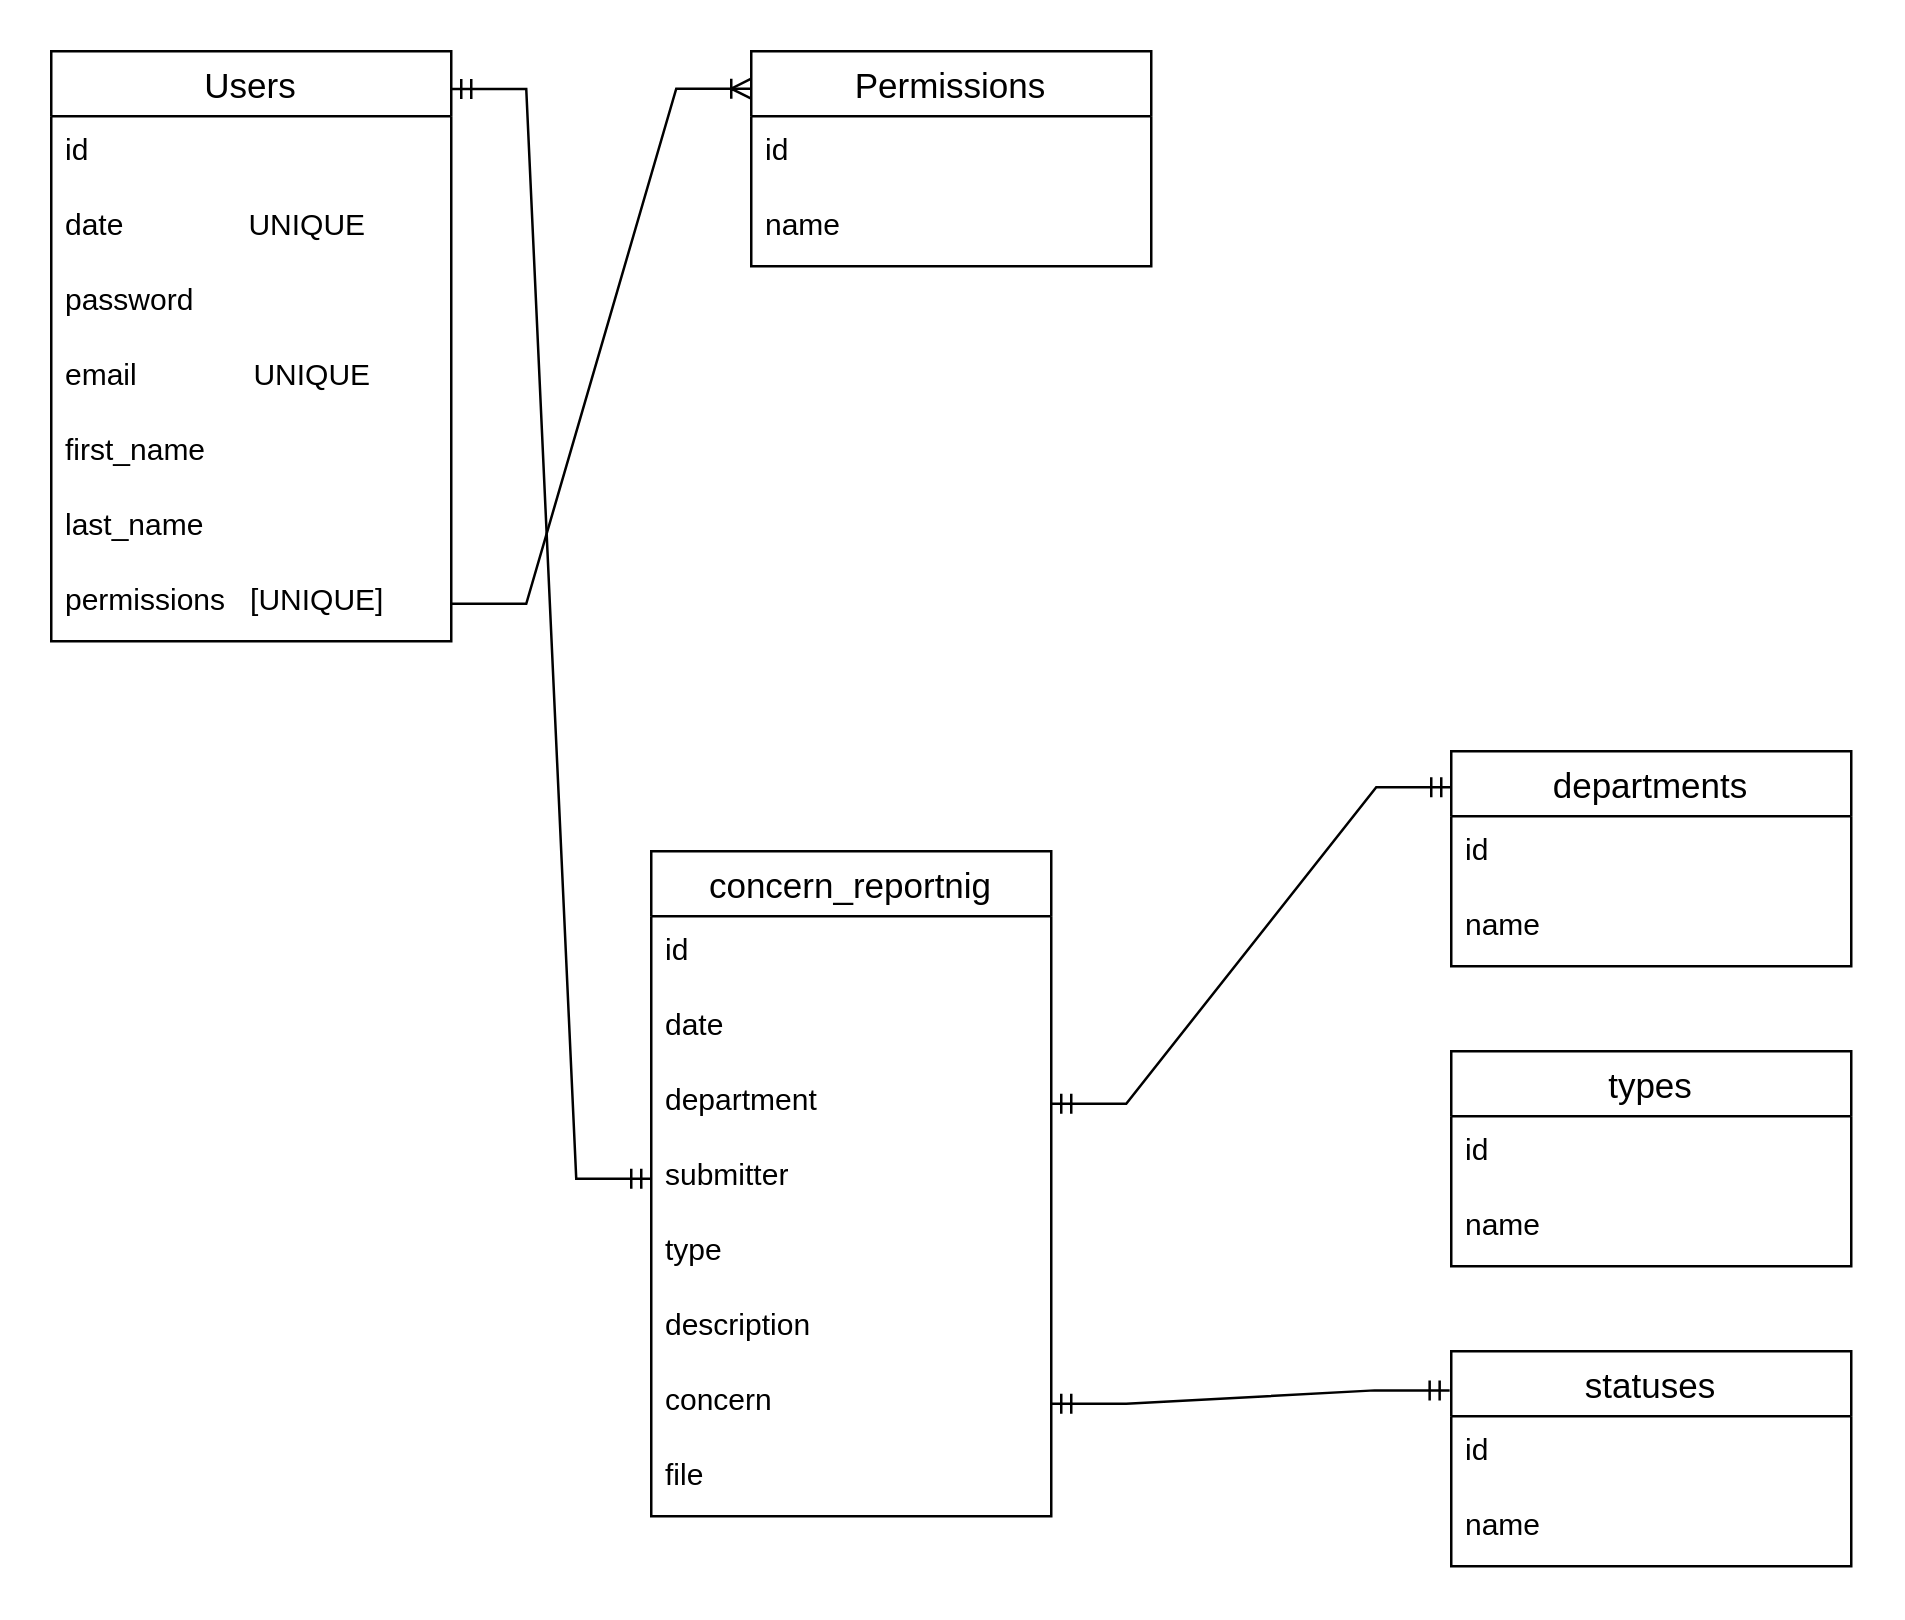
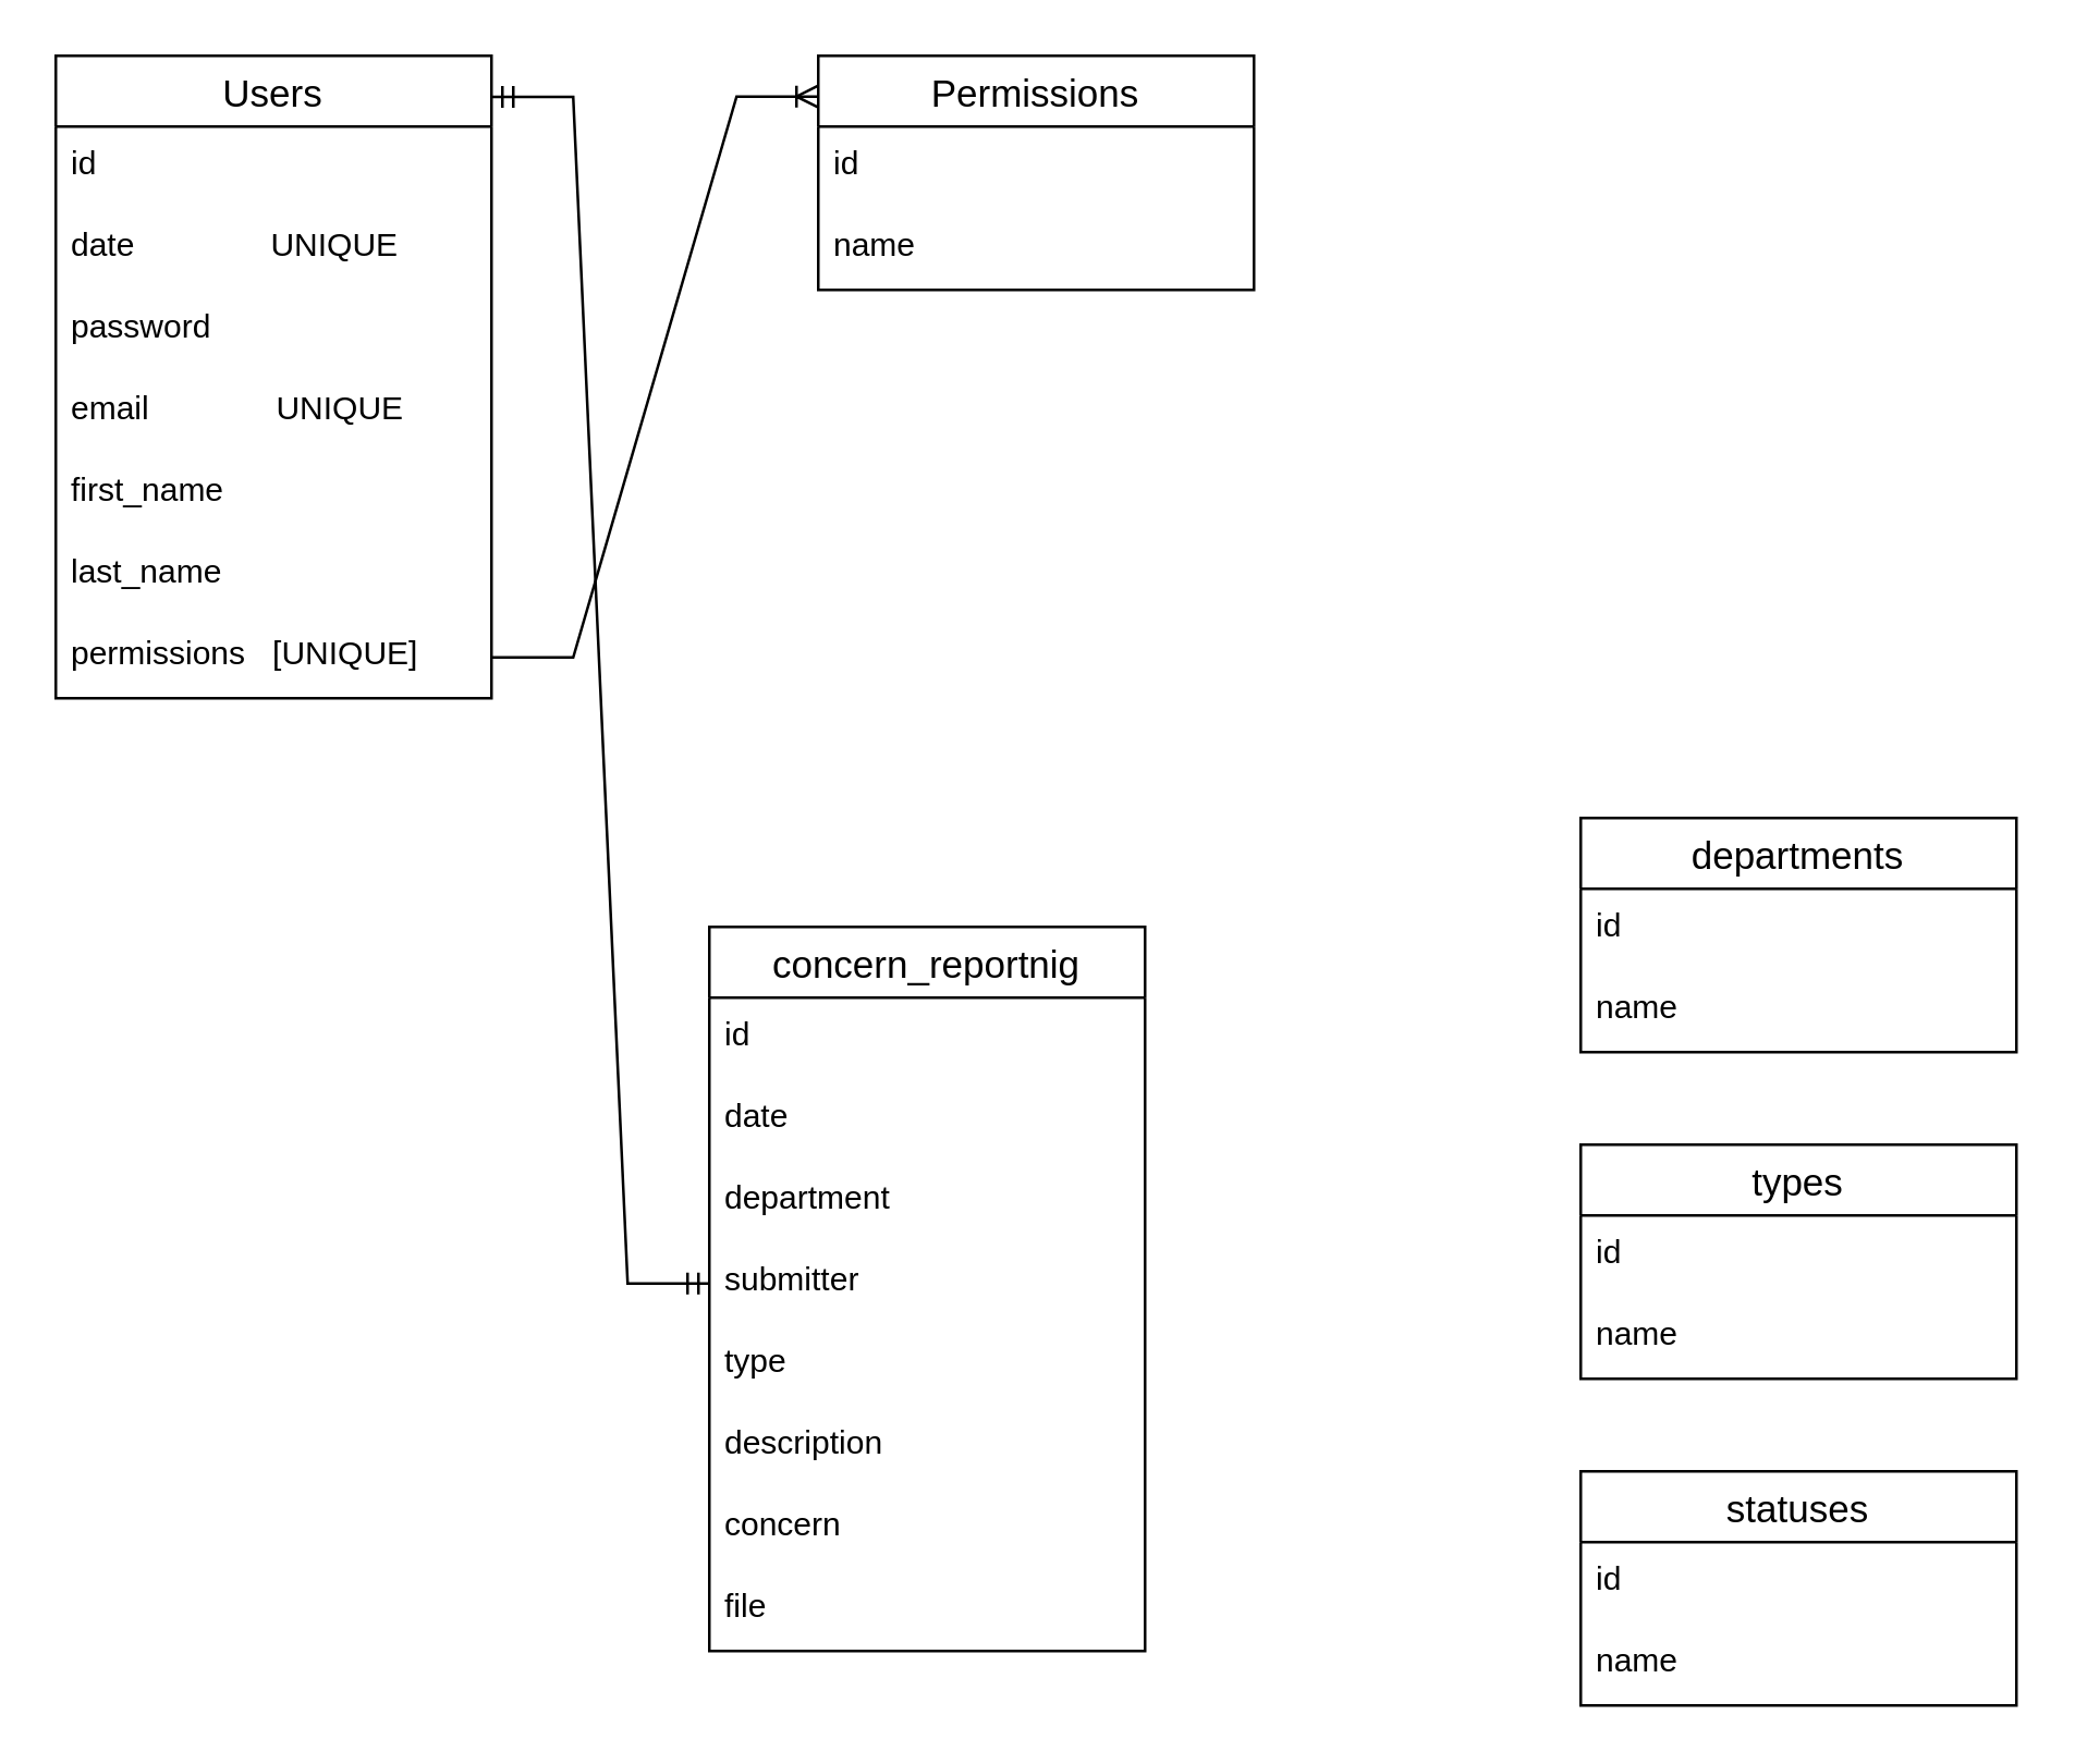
  <mxCell id="0" />
  <mxCell id="1" parent="0" />
  <mxCell id="2" value="Users" style="swimlane;fontStyle=0;childLayout=stackLayout;horizontal=1;startSize=26;horizontalStack=0;resizeParent=1;resizeParentMax=0;resizeLast=0;collapsible=1;marginBottom=0;align=center;fontSize=14;" parent="1" vertex="1"><mxGeometry x="20" y="20" width="160" height="236" as="geometry" /></mxCell>
  <mxCell id="3" value="id" style="text;strokeColor=none;fillColor=none;spacingLeft=4;spacingRight=4;overflow=hidden;rotatable=0;points=[[0,0.5],[1,0.5]];portConstraint=eastwest;fontSize=12;" parent="2" vertex="1"><mxGeometry y="26" width="160" height="30" as="geometry" /></mxCell>
  <mxCell id="4" value="date               UNIQUE" style="text;strokeColor=none;fillColor=none;spacingLeft=4;spacingRight=4;overflow=hidden;rotatable=0;points=[[0,0.5],[1,0.5]];portConstraint=eastwest;fontSize=12;" parent="2" vertex="1"><mxGeometry y="56" width="160" height="30" as="geometry" /></mxCell>
  <mxCell id="5" value="password" style="text;strokeColor=none;fillColor=none;spacingLeft=4;spacingRight=4;overflow=hidden;rotatable=0;points=[[0,0.5],[1,0.5]];portConstraint=eastwest;fontSize=12;" parent="2" vertex="1"><mxGeometry y="86" width="160" height="30" as="geometry" /></mxCell>
  <mxCell id="6" value="email              UNIQUE" style="text;strokeColor=none;fillColor=none;spacingLeft=4;spacingRight=4;overflow=hidden;rotatable=0;points=[[0,0.5],[1,0.5]];portConstraint=eastwest;fontSize=12;" parent="2" vertex="1"><mxGeometry y="116" width="160" height="30" as="geometry" /></mxCell>
  <mxCell id="7" value="first_name" style="text;strokeColor=none;fillColor=none;spacingLeft=4;spacingRight=4;overflow=hidden;rotatable=0;points=[[0,0.5],[1,0.5]];portConstraint=eastwest;fontSize=12;" parent="2" vertex="1"><mxGeometry y="146" width="160" height="30" as="geometry" /></mxCell>
  <mxCell id="8" value="last_name" style="text;strokeColor=none;fillColor=none;spacingLeft=4;spacingRight=4;overflow=hidden;rotatable=0;points=[[0,0.5],[1,0.5]];portConstraint=eastwest;fontSize=12;" parent="2" vertex="1"><mxGeometry y="176" width="160" height="30" as="geometry" /></mxCell>
  <mxCell id="9" value="permissions   [UNIQUE]" style="text;strokeColor=none;fillColor=none;spacingLeft=4;spacingRight=4;overflow=hidden;rotatable=0;points=[[0,0.5],[1,0.5]];portConstraint=eastwest;fontSize=12;" parent="2" vertex="1"><mxGeometry y="206" width="160" height="30" as="geometry" /></mxCell>
  <mxCell id="10" value="" style="edgeStyle=entityRelationEdgeStyle;fontSize=12;html=1;endArrow=ERoneToMany;rounded=0;entryX=0;entryY=0.174;entryDx=0;entryDy=0;entryPerimeter=0;" parent="1" source="9" target="11" edge="1"><mxGeometry width="100" height="100" relative="1" as="geometry"><mxPoint x="220" y="280" as="sourcePoint" /><mxPoint x="320" y="180" as="targetPoint" /></mxGeometry></mxCell>
  <mxCell id="11" value="Permissions" style="swimlane;fontStyle=0;childLayout=stackLayout;horizontal=1;startSize=26;horizontalStack=0;resizeParent=1;resizeParentMax=0;resizeLast=0;collapsible=1;marginBottom=0;align=center;fontSize=14;" parent="1" vertex="1"><mxGeometry x="300" y="20" width="160" height="86" as="geometry" /></mxCell>
  <mxCell id="12" value="id" style="text;strokeColor=none;fillColor=none;spacingLeft=4;spacingRight=4;overflow=hidden;rotatable=0;points=[[0,0.5],[1,0.5]];portConstraint=eastwest;fontSize=12;" parent="11" vertex="1"><mxGeometry y="26" width="160" height="30" as="geometry" /></mxCell>
  <mxCell id="13" value="name" style="text;strokeColor=none;fillColor=none;spacingLeft=4;spacingRight=4;overflow=hidden;rotatable=0;points=[[0,0.5],[1,0.5]];portConstraint=eastwest;fontSize=12;" parent="11" vertex="1"><mxGeometry y="56" width="160" height="30" as="geometry" /></mxCell>
  <mxCell id="14" value="concern_reportnig" style="swimlane;fontStyle=0;childLayout=stackLayout;horizontal=1;startSize=26;horizontalStack=0;resizeParent=1;resizeParentMax=0;resizeLast=0;collapsible=1;marginBottom=0;align=center;fontSize=14;" parent="1" vertex="1"><mxGeometry x="260" y="340" width="160" height="266" as="geometry" /></mxCell>
  <mxCell id="15" value="id" style="text;strokeColor=none;fillColor=none;spacingLeft=4;spacingRight=4;overflow=hidden;rotatable=0;points=[[0,0.5],[1,0.5]];portConstraint=eastwest;fontSize=12;" parent="14" vertex="1"><mxGeometry y="26" width="160" height="30" as="geometry" /></mxCell>
  <mxCell id="16" value="date" style="text;strokeColor=none;fillColor=none;spacingLeft=4;spacingRight=4;overflow=hidden;rotatable=0;points=[[0,0.5],[1,0.5]];portConstraint=eastwest;fontSize=12;" parent="14" vertex="1"><mxGeometry y="56" width="160" height="30" as="geometry" /></mxCell>
  <mxCell id="17" value="department" style="text;strokeColor=none;fillColor=none;spacingLeft=4;spacingRight=4;overflow=hidden;rotatable=0;points=[[0,0.5],[1,0.5]];portConstraint=eastwest;fontSize=12;" parent="14" vertex="1"><mxGeometry y="86" width="160" height="30" as="geometry" /></mxCell>
  <mxCell id="18" value="submitter" style="text;strokeColor=none;fillColor=none;spacingLeft=4;spacingRight=4;overflow=hidden;rotatable=0;points=[[0,0.5],[1,0.5]];portConstraint=eastwest;fontSize=12;" parent="14" vertex="1"><mxGeometry y="116" width="160" height="30" as="geometry" /></mxCell>
  <mxCell id="19" value="type" style="text;strokeColor=none;fillColor=none;spacingLeft=4;spacingRight=4;overflow=hidden;rotatable=0;points=[[0,0.5],[1,0.5]];portConstraint=eastwest;fontSize=12;" parent="14" vertex="1"><mxGeometry y="146" width="160" height="30" as="geometry" /></mxCell>
  <mxCell id="20" value="description" style="text;strokeColor=none;fillColor=none;spacingLeft=4;spacingRight=4;overflow=hidden;rotatable=0;points=[[0,0.5],[1,0.5]];portConstraint=eastwest;fontSize=12;" parent="14" vertex="1"><mxGeometry y="176" width="160" height="30" as="geometry" /></mxCell>
  <mxCell id="21" value="concern" style="text;strokeColor=none;fillColor=none;spacingLeft=4;spacingRight=4;overflow=hidden;rotatable=0;points=[[0,0.5],[1,0.5]];portConstraint=eastwest;fontSize=12;" parent="14" vertex="1"><mxGeometry y="206" width="160" height="30" as="geometry" /></mxCell>
  <mxCell id="22" value="file" style="text;strokeColor=none;fillColor=none;spacingLeft=4;spacingRight=4;overflow=hidden;rotatable=0;points=[[0,0.5],[1,0.5]];portConstraint=eastwest;fontSize=12;" parent="14" vertex="1"><mxGeometry y="236" width="160" height="30" as="geometry" /></mxCell>
  <mxCell id="23" value="departments" style="swimlane;fontStyle=0;childLayout=stackLayout;horizontal=1;startSize=26;horizontalStack=0;resizeParent=1;resizeParentMax=0;resizeLast=0;collapsible=1;marginBottom=0;align=center;fontSize=14;" parent="1" vertex="1"><mxGeometry x="580" y="300" width="160" height="86" as="geometry" /></mxCell>
  <mxCell id="24" value="id" style="text;strokeColor=none;fillColor=none;spacingLeft=4;spacingRight=4;overflow=hidden;rotatable=0;points=[[0,0.5],[1,0.5]];portConstraint=eastwest;fontSize=12;" parent="23" vertex="1"><mxGeometry y="26" width="160" height="30" as="geometry" /></mxCell>
  <mxCell id="25" value="name" style="text;strokeColor=none;fillColor=none;spacingLeft=4;spacingRight=4;overflow=hidden;rotatable=0;points=[[0,0.5],[1,0.5]];portConstraint=eastwest;fontSize=12;" parent="23" vertex="1"><mxGeometry y="56" width="160" height="30" as="geometry" /></mxCell>
  <mxCell id="26" value="types" style="swimlane;fontStyle=0;childLayout=stackLayout;horizontal=1;startSize=26;horizontalStack=0;resizeParent=1;resizeParentMax=0;resizeLast=0;collapsible=1;marginBottom=0;align=center;fontSize=14;" parent="1" vertex="1"><mxGeometry x="580" y="420" width="160" height="86" as="geometry" /></mxCell>
  <mxCell id="27" value="id" style="text;strokeColor=none;fillColor=none;spacingLeft=4;spacingRight=4;overflow=hidden;rotatable=0;points=[[0,0.5],[1,0.5]];portConstraint=eastwest;fontSize=12;" parent="26" vertex="1"><mxGeometry y="26" width="160" height="30" as="geometry" /></mxCell>
  <mxCell id="28" value="name" style="text;strokeColor=none;fillColor=none;spacingLeft=4;spacingRight=4;overflow=hidden;rotatable=0;points=[[0,0.5],[1,0.5]];portConstraint=eastwest;fontSize=12;" parent="26" vertex="1"><mxGeometry y="56" width="160" height="30" as="geometry" /></mxCell>
  <mxCell id="29" value="statuses" style="swimlane;fontStyle=0;childLayout=stackLayout;horizontal=1;startSize=26;horizontalStack=0;resizeParent=1;resizeParentMax=0;resizeLast=0;collapsible=1;marginBottom=0;align=center;fontSize=14;" parent="1" vertex="1"><mxGeometry x="580" y="540" width="160" height="86" as="geometry" /></mxCell>
  <mxCell id="30" value="id" style="text;strokeColor=none;fillColor=none;spacingLeft=4;spacingRight=4;overflow=hidden;rotatable=0;points=[[0,0.5],[1,0.5]];portConstraint=eastwest;fontSize=12;" parent="29" vertex="1"><mxGeometry y="26" width="160" height="30" as="geometry" /></mxCell>
  <mxCell id="31" value="name" style="text;strokeColor=none;fillColor=none;spacingLeft=4;spacingRight=4;overflow=hidden;rotatable=0;points=[[0,0.5],[1,0.5]];portConstraint=eastwest;fontSize=12;" parent="29" vertex="1"><mxGeometry y="56" width="160" height="30" as="geometry" /></mxCell>
- <mxCell id="32" value="" style="edgeStyle=entityRelationEdgeStyle;fontSize=12;html=1;endArrow=ERmandOne;startArrow=ERmandOne;rounded=0;entryX=0;entryY=0.167;entryDx=0;entryDy=0;entryPerimeter=0;" parent="1" source="17" target="23" edge="1"><mxGeometry width="100" height="100" relative="1" as="geometry"><mxPoint x="520" y="480" as="sourcePoint" /><mxPoint x="620" y="380" as="targetPoint" /></mxGeometry></mxCell>
- <mxCell id="33" value="" style="edgeStyle=entityRelationEdgeStyle;fontSize=12;html=1;endArrow=ERmandOne;startArrow=ERmandOne;rounded=0;entryX=-0.004;entryY=0.182;entryDx=0;entryDy=0;entryPerimeter=0;" parent="1" source="21" target="29" edge="1"><mxGeometry width="100" height="100" relative="1" as="geometry"><mxPoint x="520" y="480" as="sourcePoint" /><mxPoint x="620" y="380" as="targetPoint" /></mxGeometry></mxCell>
  <mxCell id="34" value="" style="edgeStyle=entityRelationEdgeStyle;fontSize=12;html=1;endArrow=ERmandOne;startArrow=ERmandOne;rounded=0;entryX=1;entryY=0.064;entryDx=0;entryDy=0;entryPerimeter=0;" parent="1" source="18" target="2" edge="1"><mxGeometry width="100" height="100" relative="1" as="geometry"><mxPoint x="170" y="450" as="sourcePoint" /><mxPoint x="270" y="350" as="targetPoint" /></mxGeometry></mxCell>
